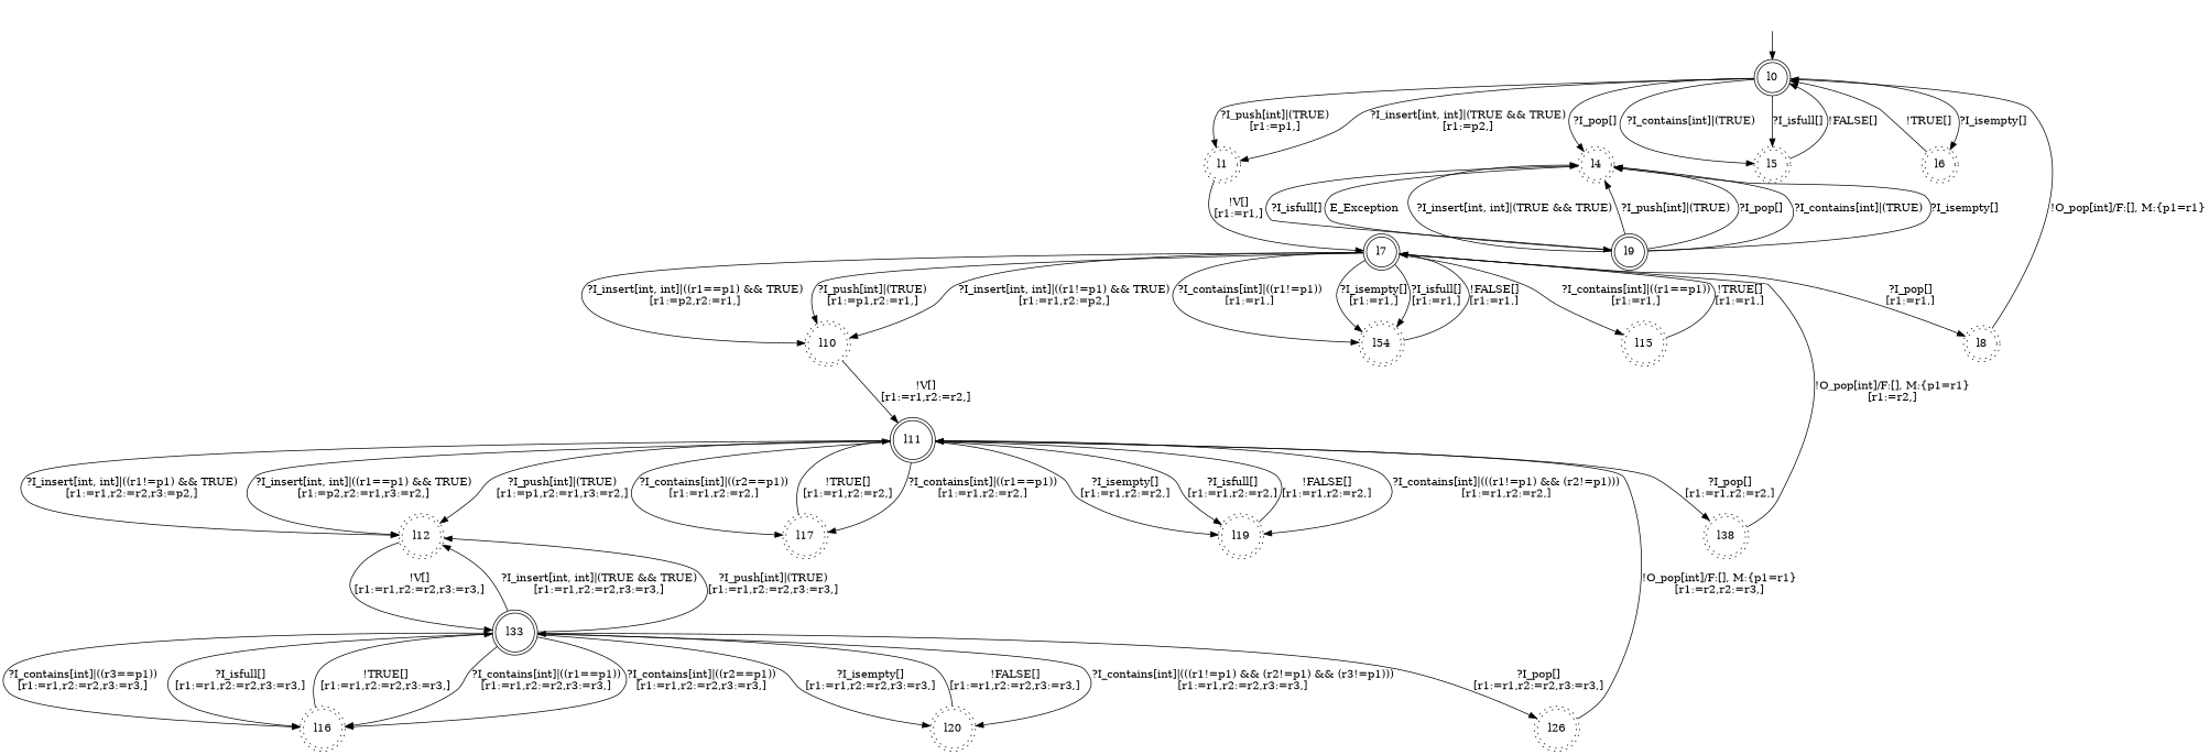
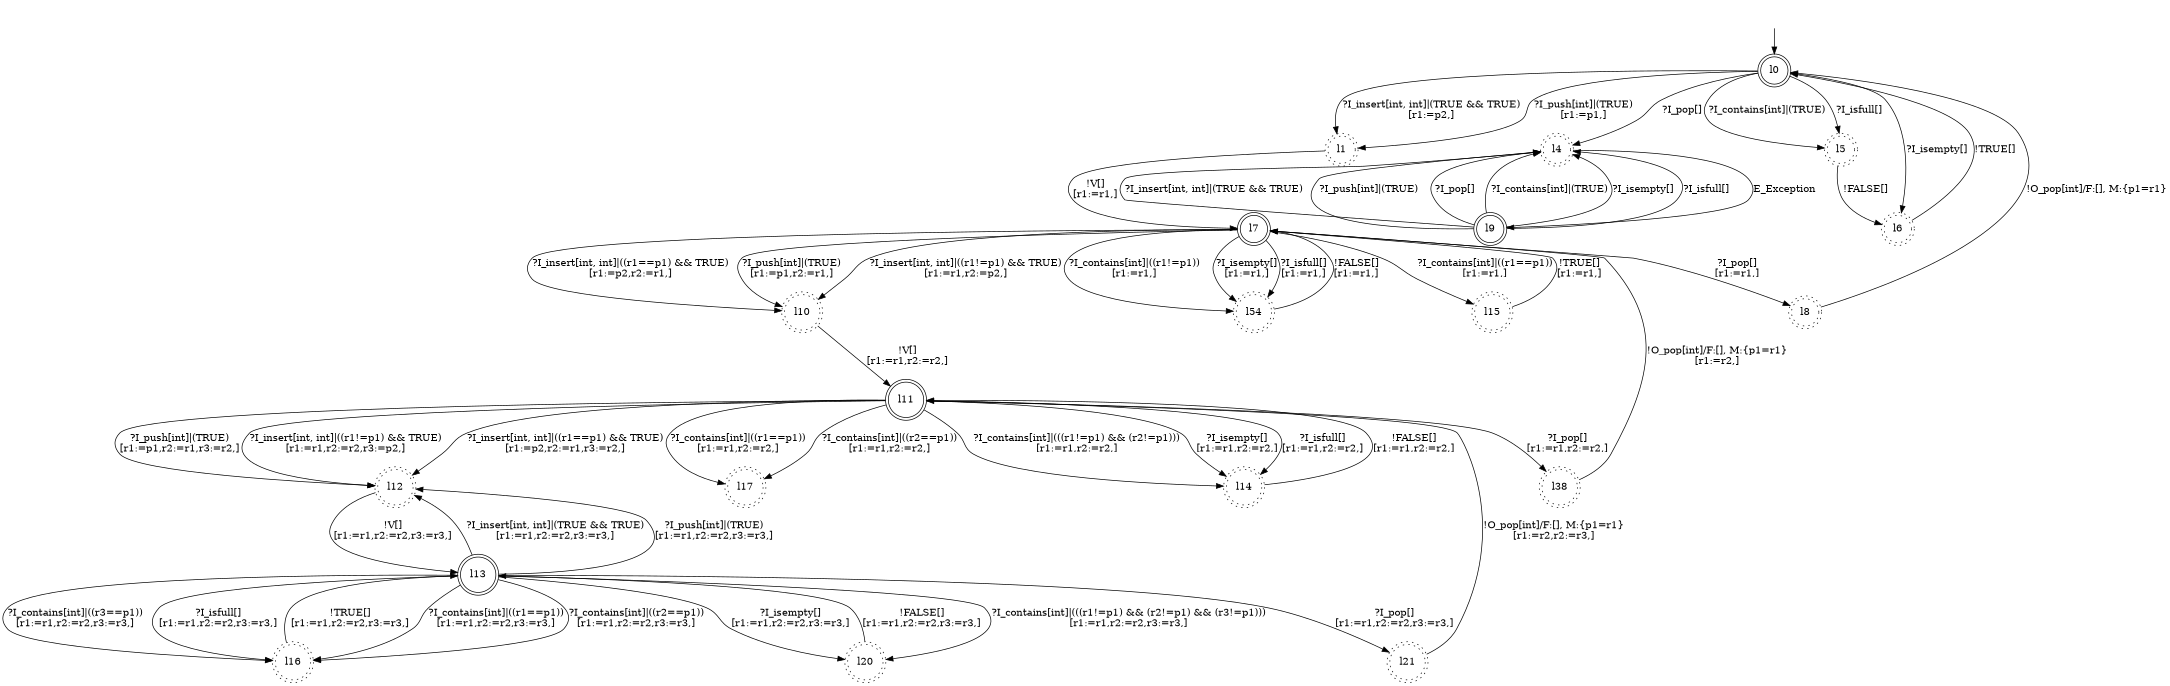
  digraph {
    node [shape=doublecircle style=dotted]
    "" [shape=none style=""]
    l0 [style=solid]
    l1
    l4
    l5
    l6
    l7 [style=solid]
    l9 [style=solid]
    l8
    l10
    n11 [label=l54]
    l15
    l11 [style=solid]
    l12
    l17
    n16 [label=l38]
-   l19
-   l13 [style=solid label=l33]
+   l19 [label=l14]
+   l13 [style=solid]
    l16
    l20
-   l21 [label=l26]
+   l21
    "" -> l0
    l0 -> l1 [label=<?I_insert[int, int]|(TRUE &amp;&amp; TRUE)<BR />[r1:=p2,]>]
    l0 -> l1 [label=<?I_push[int]|(TRUE)<BR />[r1:=p1,]>]
    l0 -> l4 [label=<?I_pop[]>]
    l0 -> l5 [label=<?I_contains[int]|(TRUE)>]
    l0 -> l5 [label=<?I_isfull[]>]
    l0 -> l6 [label=<?I_isempty[]>]
    l1 -> l7 [label=<!V[]<BR />[r1:=r1,]>]
    l4 -> l9 [label=<E_Exception>]
-   l5 -> l0 [label=<!FALSE[]>]
+   l5 -> l6 [label=<!FALSE[]>]
    l6 -> l0 [label=<!TRUE[]>]
    l7 -> l8 [label=<?I_pop[]<BR />[r1:=r1,]>]
    l7 -> l10 [label=<?I_insert[int, int]|((r1!=p1) &amp;&amp; TRUE)<BR />[r1:=r1,r2:=p2,]>]
    l7 -> l10 [label=<?I_insert[int, int]|((r1==p1) &amp;&amp; TRUE)<BR />[r1:=p2,r2:=r1,]>]
    l7 -> l10 [label=<?I_push[int]|(TRUE)<BR />[r1:=p1,r2:=r1,]>]
    l7 -> n11 [label=<?I_contains[int]|((r1!=p1))<BR />[r1:=r1,]>]
    l7 -> n11 [label=<?I_isempty[]<BR />[r1:=r1,]>]
    l7 -> n11 [label=<?I_isfull[]<BR />[r1:=r1,]>]
    l7 -> l15 [label=<?I_contains[int]|((r1==p1))<BR />[r1:=r1,]>]
    l9 -> l4 [label=<?I_insert[int, int]|(TRUE &amp;&amp; TRUE)>]
    l9 -> l4 [label=<?I_push[int]|(TRUE)>]
    l9 -> l4 [label=<?I_pop[]>]
    l9 -> l4 [label=<?I_contains[int]|(TRUE)>]
    l9 -> l4 [label=<?I_isempty[]>]
    l9 -> l4 [label=<?I_isfull[]>]
    l8 -> l0 [label=<!O_pop[int]/F:[], M:{p1=r1}>]
    l10 -> l11 [label=<!V[]<BR />[r1:=r1,r2:=r2,]>]
    n11 -> l7 [label=<!FALSE[]<BR />[r1:=r1,]>]
    l15 -> l7 [label=<!TRUE[]<BR />[r1:=r1,]>]
    l11 -> l12 [label=<?I_insert[int, int]|((r1!=p1) &amp;&amp; TRUE)<BR />[r1:=r1,r2:=r2,r3:=p2,]>]
    l11 -> l12 [label=<?I_insert[int, int]|((r1==p1) &amp;&amp; TRUE)<BR />[r1:=p2,r2:=r1,r3:=r2,]>]
    l11 -> l12 [label=<?I_push[int]|(TRUE)<BR />[r1:=p1,r2:=r1,r3:=r2,]>]
    l11 -> l17 [label=<?I_contains[int]|((r1==p1))<BR />[r1:=r1,r2:=r2,]>]
    l11 -> l17 [label=<?I_contains[int]|((r2==p1))<BR />[r1:=r1,r2:=r2,]>]
    l11 -> n16 [label=<?I_pop[]<BR />[r1:=r1,r2:=r2,]>]
    l11 -> l19 [label=<?I_contains[int]|(((r1!=p1) &amp;&amp; (r2!=p1)))<BR />[r1:=r1,r2:=r2,]>]
    l11 -> l19 [label=<?I_isempty[]<BR />[r1:=r1,r2:=r2,]>]
    l11 -> l19 [label=<?I_isfull[]<BR />[r1:=r1,r2:=r2,]>]
    l12 -> l13 [label=<!V[]<BR />[r1:=r1,r2:=r2,r3:=r3,]>]
-   l17 -> l11 [label=<!TRUE[]<BR />[r1:=r1,r2:=r2,]>]
    n16 -> l7 [label=<!O_pop[int]/F:[], M:{p1=r1}<BR />[r1:=r2,]>]
    l19 -> l11 [label=<!FALSE[]<BR />[r1:=r1,r2:=r2,]>]
    l13 -> l12 [label=<?I_insert[int, int]|(TRUE &amp;&amp; TRUE)<BR />[r1:=r1,r2:=r2,r3:=r3,]>]
    l13 -> l12 [label=<?I_push[int]|(TRUE)<BR />[r1:=r1,r2:=r2,r3:=r3,]>]
    l13 -> l16 [label=<?I_contains[int]|((r1==p1))<BR />[r1:=r1,r2:=r2,r3:=r3,]>]
    l13 -> l16 [label=<?I_contains[int]|((r2==p1))<BR />[r1:=r1,r2:=r2,r3:=r3,]>]
    l13 -> l16 [label=<?I_contains[int]|((r3==p1))<BR />[r1:=r1,r2:=r2,r3:=r3,]>]
    l13 -> l16 [label=<?I_isfull[]<BR />[r1:=r1,r2:=r2,r3:=r3,]>]
    l13 -> l20 [label=<?I_contains[int]|(((r1!=p1) &amp;&amp; (r2!=p1) &amp;&amp; (r3!=p1)))<BR />[r1:=r1,r2:=r2,r3:=r3,]>]
    l13 -> l20 [label=<?I_isempty[]<BR />[r1:=r1,r2:=r2,r3:=r3,]>]
    l13 -> l21 [label=<?I_pop[]<BR />[r1:=r1,r2:=r2,r3:=r3,]>]
    l16 -> l13 [label=<!TRUE[]<BR />[r1:=r1,r2:=r2,r3:=r3,]>]
    l20 -> l13 [label=<!FALSE[]<BR />[r1:=r1,r2:=r2,r3:=r3,]>]
    l21 -> l11 [label=<!O_pop[int]/F:[], M:{p1=r1}<BR />[r1:=r2,r2:=r3,]>]
  }
